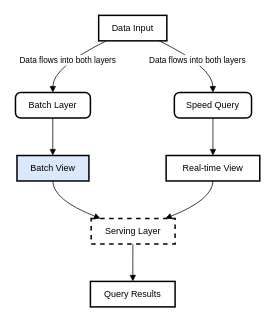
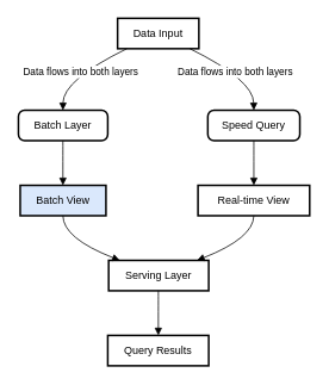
  <mxCell id="0" />
  <mxCell id="1" parent="0" />
  <mxCell id="2" value="Data Input" style="whiteSpace=wrap;strokeWidth=2;" vertex="1" parent="1"><mxGeometry x="131" y="20" width="91" height="34" as="geometry" /></mxCell>
  <mxCell id="3" value="Batch Layer" style="rounded=1;absoluteArcSize=1;arcSize=14;whiteSpace=wrap;strokeWidth=2;" vertex="1" parent="1"><mxGeometry x="20" y="123" width="100" height="34" as="geometry" /></mxCell>
  <mxCell id="4" value="Speed Query" style="rounded=1;absoluteArcSize=1;arcSize=14;whiteSpace=wrap;strokeWidth=2;" vertex="1" parent="1"><mxGeometry x="232" y="123" width="103" height="34" as="geometry" /></mxCell>
  <mxCell id="5" value="Batch View" style="whiteSpace=wrap;strokeWidth=2;fillColor=#dae8fc;" vertex="1" parent="1"><mxGeometry x="22" y="207" width="96" height="34" as="geometry" /></mxCell>
  <mxCell id="6" value="Real-time View" style="whiteSpace=wrap;strokeWidth=2;" vertex="1" parent="1"><mxGeometry x="221" y="207" width="125" height="34" as="geometry" /></mxCell>
- <mxCell id="7" value="Serving Layer" style="whiteSpace=wrap;strokeWidth=2;dashed=1;" vertex="1" parent="1"><mxGeometry x="121" y="291" width="112" height="34" as="geometry" /></mxCell>
+ <mxCell id="7" value="Serving Layer" style="whiteSpace=wrap;strokeWidth=2;" vertex="1" parent="1"><mxGeometry x="121" y="291" width="112" height="34" as="geometry" /></mxCell>
  <mxCell id="8" value="Query Results" style="whiteSpace=wrap;strokeWidth=2;" vertex="1" parent="1"><mxGeometry x="120" y="375" width="113" height="34" as="geometry" /></mxCell>
  <mxCell id="9" value="Data flows into both layers" style="curved=1;startArrow=none;endArrow=block;exitX=0.114;exitY=1;entryX=0.498;entryY=0;rounded=0;" edge="1" parent="1" source="2" target="3"><mxGeometry relative="1" as="geometry"><Array as="points"><mxPoint x="70" y="89" /></Array></mxGeometry></mxCell>
  <mxCell id="10" value="Data flows into both layers" style="curved=1;startArrow=none;endArrow=block;exitX=0.889;exitY=1;entryX=0.5;entryY=0;rounded=0;" edge="1" parent="1" source="2" target="4"><mxGeometry relative="1" as="geometry"><Array as="points"><mxPoint x="283" y="89" /></Array></mxGeometry></mxCell>
  <mxCell id="11" value="" style="curved=1;startArrow=none;endArrow=block;exitX=0.498;exitY=1;entryX=0.498;entryY=0;rounded=0;" edge="1" parent="1" source="3" target="5"><mxGeometry relative="1" as="geometry"><Array as="points" /></mxGeometry></mxCell>
  <mxCell id="12" value="" style="curved=1;startArrow=none;endArrow=block;exitX=0.5;exitY=1;entryX=0.5;entryY=0;rounded=0;" edge="1" parent="1" source="4" target="6"><mxGeometry relative="1" as="geometry"><Array as="points" /></mxGeometry></mxCell>
  <mxCell id="13" value="" style="curved=1;startArrow=none;endArrow=block;exitX=0.498;exitY=1;entryX=0.111;entryY=0;rounded=0;" edge="1" parent="1" source="5" target="7"><mxGeometry relative="1" as="geometry"><Array as="points"><mxPoint x="70" y="266" /></Array></mxGeometry></mxCell>
  <mxCell id="14" value="" style="curved=1;startArrow=none;endArrow=block;exitX=0.5;exitY=1;entryX=0.883;entryY=0;rounded=0;" edge="1" parent="1" source="6" target="7"><mxGeometry relative="1" as="geometry"><Array as="points"><mxPoint x="283" y="266" /></Array></mxGeometry></mxCell>
  <mxCell id="15" value="" style="curved=1;startArrow=none;endArrow=block;exitX=0.497;exitY=1;entryX=0.501;entryY=0;rounded=0;" edge="1" parent="1" source="7" target="8"><mxGeometry relative="1" as="geometry"><Array as="points" /></mxGeometry></mxCell>
